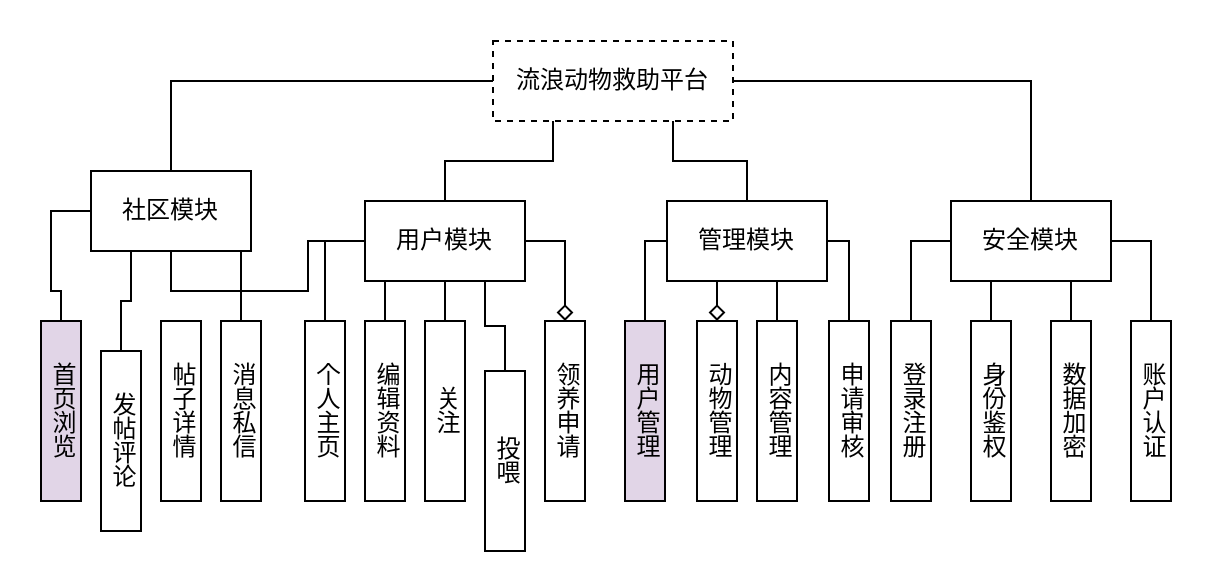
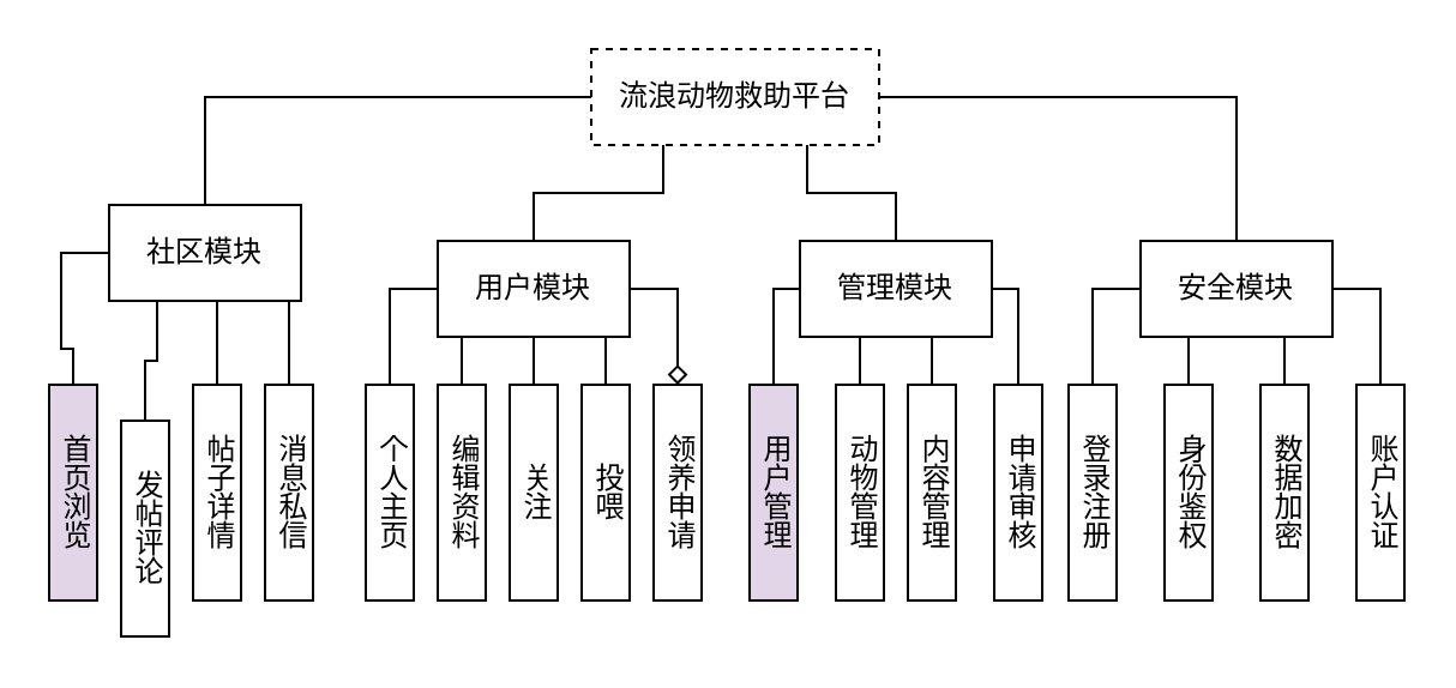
  <mxCell id="0" />
  <mxCell id="1" parent="0" />
  <mxCell id="2" style="edgeStyle=orthogonalEdgeStyle;rounded=0;orthogonalLoop=1;jettySize=auto;html=1;entryX=0.5;entryY=0;entryDx=0;entryDy=0;endArrow=none;endFill=0;" parent="1" source="6" target="11" edge="1"><mxGeometry relative="1" as="geometry" /></mxCell>
  <mxCell id="3" style="edgeStyle=orthogonalEdgeStyle;rounded=0;orthogonalLoop=1;jettySize=auto;html=1;exitX=0.25;exitY=1;exitDx=0;exitDy=0;entryX=0.5;entryY=0;entryDx=0;entryDy=0;endArrow=none;endFill=0;" parent="1" source="6" target="17" edge="1"><mxGeometry relative="1" as="geometry" /></mxCell>
  <mxCell id="4" style="edgeStyle=orthogonalEdgeStyle;rounded=0;orthogonalLoop=1;jettySize=auto;html=1;exitX=0.75;exitY=1;exitDx=0;exitDy=0;entryX=0.5;entryY=0;entryDx=0;entryDy=0;endArrow=none;endFill=0;" parent="1" source="6" target="22" edge="1"><mxGeometry relative="1" as="geometry" /></mxCell>
  <mxCell id="5" style="edgeStyle=orthogonalEdgeStyle;rounded=0;orthogonalLoop=1;jettySize=auto;html=1;entryX=0.5;entryY=0;entryDx=0;entryDy=0;endArrow=none;endFill=0;" parent="1" source="6" target="27" edge="1"><mxGeometry relative="1" as="geometry" /></mxCell>
  <mxCell id="6" value="流浪动物救助平台" style="rounded=0;whiteSpace=wrap;html=1;dashed=1;" parent="1" vertex="1"><mxGeometry x="246" y="20" width="120" height="40" as="geometry" /></mxCell>
  <mxCell id="7" style="edgeStyle=orthogonalEdgeStyle;rounded=0;orthogonalLoop=1;jettySize=auto;html=1;entryX=0.5;entryY=0;entryDx=0;entryDy=0;endArrow=none;endFill=0;" parent="1" source="11" target="30" edge="1"><mxGeometry relative="1" as="geometry" /></mxCell>
  <mxCell id="8" style="edgeStyle=orthogonalEdgeStyle;rounded=0;orthogonalLoop=1;jettySize=auto;html=1;exitX=0.25;exitY=1;exitDx=0;exitDy=0;entryX=0.5;entryY=0;entryDx=0;entryDy=0;endArrow=none;endFill=0;" parent="1" source="11" target="28" edge="1"><mxGeometry relative="1" as="geometry" /></mxCell>
- <mxCell id="9" style="edgeStyle=orthogonalEdgeStyle;rounded=0;orthogonalLoop=1;jettySize=auto;html=1;exitX=0.5;exitY=1;exitDx=0;exitDy=0;endArrow=none;endFill=0;" parent="1" source="11" target="17" edge="1"><mxGeometry relative="1" as="geometry" /></mxCell>
+ <mxCell id="9" style="edgeStyle=orthogonalEdgeStyle;rounded=0;orthogonalLoop=1;jettySize=auto;html=1;exitX=0.5;exitY=1;exitDx=0;exitDy=0;entryX=0.5;entryY=0;entryDx=0;entryDy=0;endArrow=none;endFill=0;" parent="1" source="11" target="29" edge="1"><mxGeometry relative="1" as="geometry" /></mxCell>
  <mxCell id="10" style="edgeStyle=orthogonalEdgeStyle;rounded=0;orthogonalLoop=1;jettySize=auto;html=1;exitX=0.75;exitY=1;exitDx=0;exitDy=0;entryX=0.5;entryY=0;entryDx=0;entryDy=0;endArrow=none;endFill=0;" parent="1" source="11" target="31" edge="1"><mxGeometry relative="1" as="geometry" /></mxCell>
  <mxCell id="11" value="社区模块" style="rounded=0;whiteSpace=wrap;html=1;" parent="1" vertex="1"><mxGeometry x="45" y="85" width="80" height="40" as="geometry" /></mxCell>
  <mxCell id="12" style="edgeStyle=orthogonalEdgeStyle;rounded=0;orthogonalLoop=1;jettySize=auto;html=1;entryX=0.5;entryY=0;entryDx=0;entryDy=0;endArrow=none;endFill=0;" parent="1" source="17" target="32" edge="1"><mxGeometry relative="1" as="geometry" /></mxCell>
  <mxCell id="13" style="edgeStyle=orthogonalEdgeStyle;rounded=0;orthogonalLoop=1;jettySize=auto;html=1;exitX=0.25;exitY=1;exitDx=0;exitDy=0;entryX=0.5;entryY=0;entryDx=0;entryDy=0;endArrow=none;endFill=0;" parent="1" source="17" target="33" edge="1"><mxGeometry relative="1" as="geometry" /></mxCell>
  <mxCell id="14" style="edgeStyle=orthogonalEdgeStyle;rounded=0;orthogonalLoop=1;jettySize=auto;html=1;exitX=0.5;exitY=1;exitDx=0;exitDy=0;entryX=0.5;entryY=0;entryDx=0;entryDy=0;endArrow=none;endFill=0;" parent="1" source="17" target="34" edge="1"><mxGeometry relative="1" as="geometry" /></mxCell>
  <mxCell id="15" style="edgeStyle=orthogonalEdgeStyle;rounded=0;orthogonalLoop=1;jettySize=auto;html=1;exitX=0.75;exitY=1;exitDx=0;exitDy=0;entryX=0.5;entryY=0;entryDx=0;entryDy=0;endArrow=none;endFill=0;" parent="1" source="17" target="35" edge="1"><mxGeometry relative="1" as="geometry" /></mxCell>
  <mxCell id="16" style="edgeStyle=orthogonalEdgeStyle;rounded=0;orthogonalLoop=1;jettySize=auto;html=1;entryX=0.5;entryY=0;entryDx=0;entryDy=0;endArrow=diamond;endFill=0;" parent="1" source="17" target="36" edge="1"><mxGeometry relative="1" as="geometry" /></mxCell>
  <mxCell id="17" value="用户模块" style="rounded=0;whiteSpace=wrap;html=1;" parent="1" vertex="1"><mxGeometry x="182" y="100" width="80" height="40" as="geometry" /></mxCell>
  <mxCell id="18" style="edgeStyle=orthogonalEdgeStyle;rounded=0;orthogonalLoop=1;jettySize=auto;html=1;entryX=0.5;entryY=0;entryDx=0;entryDy=0;endArrow=none;endFill=0;" parent="1" source="22" target="37" edge="1"><mxGeometry relative="1" as="geometry"><Array as="points"><mxPoint x="322" y="120" /></Array></mxGeometry></mxCell>
- <mxCell id="19" style="edgeStyle=orthogonalEdgeStyle;rounded=0;orthogonalLoop=1;jettySize=auto;html=1;exitX=0.25;exitY=1;exitDx=0;exitDy=0;entryX=0.5;entryY=0;entryDx=0;entryDy=0;endArrow=diamond;endFill=0;" parent="1" source="22" target="38" edge="1"><mxGeometry relative="1" as="geometry" /></mxCell>
+ <mxCell id="19" style="edgeStyle=orthogonalEdgeStyle;rounded=0;orthogonalLoop=1;jettySize=auto;html=1;exitX=0.25;exitY=1;exitDx=0;exitDy=0;entryX=0.5;entryY=0;entryDx=0;entryDy=0;endArrow=none;endFill=0;" parent="1" source="22" target="38" edge="1"><mxGeometry relative="1" as="geometry" /></mxCell>
  <mxCell id="20" style="edgeStyle=orthogonalEdgeStyle;rounded=0;orthogonalLoop=1;jettySize=auto;html=1;exitX=0.5;exitY=1;exitDx=0;exitDy=0;entryX=0.5;entryY=0;entryDx=0;entryDy=0;endArrow=none;endFill=0;" parent="1" source="22" target="39" edge="1"><mxGeometry relative="1" as="geometry" /></mxCell>
  <mxCell id="21" style="edgeStyle=orthogonalEdgeStyle;rounded=0;orthogonalLoop=1;jettySize=auto;html=1;entryX=0.5;entryY=0;entryDx=0;entryDy=0;endArrow=none;endFill=0;" parent="1" source="22" target="40" edge="1"><mxGeometry relative="1" as="geometry"><Array as="points"><mxPoint x="424" y="120" /></Array></mxGeometry></mxCell>
  <mxCell id="22" value="管理模块" style="rounded=0;whiteSpace=wrap;html=1;" parent="1" vertex="1"><mxGeometry x="333" y="100" width="80" height="40" as="geometry" /></mxCell>
  <mxCell id="23" style="edgeStyle=orthogonalEdgeStyle;rounded=0;orthogonalLoop=1;jettySize=auto;html=1;entryX=0.5;entryY=0;entryDx=0;entryDy=0;endArrow=none;endFill=0;" parent="1" source="27" target="41" edge="1"><mxGeometry relative="1" as="geometry" /></mxCell>
  <mxCell id="24" style="edgeStyle=orthogonalEdgeStyle;rounded=0;orthogonalLoop=1;jettySize=auto;html=1;entryX=0.5;entryY=0;entryDx=0;entryDy=0;endArrow=none;endFill=0;" parent="1" source="27" target="44" edge="1"><mxGeometry relative="1" as="geometry" /></mxCell>
  <mxCell id="25" style="edgeStyle=orthogonalEdgeStyle;rounded=0;orthogonalLoop=1;jettySize=auto;html=1;exitX=0.25;exitY=1;exitDx=0;exitDy=0;entryX=0.5;entryY=0;entryDx=0;entryDy=0;endArrow=none;endFill=0;" parent="1" source="27" target="42" edge="1"><mxGeometry relative="1" as="geometry" /></mxCell>
  <mxCell id="26" style="edgeStyle=orthogonalEdgeStyle;rounded=0;orthogonalLoop=1;jettySize=auto;html=1;exitX=0.75;exitY=1;exitDx=0;exitDy=0;entryX=0.5;entryY=0;entryDx=0;entryDy=0;endArrow=none;endFill=0;" parent="1" source="27" target="43" edge="1"><mxGeometry relative="1" as="geometry" /></mxCell>
  <mxCell id="27" value="安全模块" style="rounded=0;whiteSpace=wrap;html=1;" parent="1" vertex="1"><mxGeometry x="475" y="100" width="80" height="40" as="geometry" /></mxCell>
  <mxCell id="28" value="发帖评论" style="rounded=0;whiteSpace=wrap;html=1;textDirection=vertical-lr;" parent="1" vertex="1"><mxGeometry x="50" y="175" width="20" height="90" as="geometry" /></mxCell>
  <mxCell id="29" value="帖子详情" style="rounded=0;whiteSpace=wrap;html=1;textDirection=vertical-lr;" parent="1" vertex="1"><mxGeometry x="80" y="160" width="20" height="90" as="geometry" /></mxCell>
  <mxCell id="30" value="首页浏览" style="rounded=0;whiteSpace=wrap;html=1;textDirection=vertical-lr;fillColor=#e1d5e7;" parent="1" vertex="1"><mxGeometry x="20" y="160" width="20" height="90" as="geometry" /></mxCell>
  <mxCell id="31" value="消息私信" style="rounded=0;whiteSpace=wrap;html=1;textDirection=vertical-lr;" parent="1" vertex="1"><mxGeometry x="110" y="160" width="20" height="90" as="geometry" /></mxCell>
  <mxCell id="32" value="个人主页" style="rounded=0;whiteSpace=wrap;html=1;textDirection=vertical-lr;" parent="1" vertex="1"><mxGeometry x="152" y="160" width="20" height="90" as="geometry" /></mxCell>
  <mxCell id="33" value="编辑资料" style="rounded=0;whiteSpace=wrap;html=1;textDirection=vertical-lr;" parent="1" vertex="1"><mxGeometry x="182" y="160" width="20" height="90" as="geometry" /></mxCell>
  <mxCell id="34" value="关注" style="rounded=0;whiteSpace=wrap;html=1;textDirection=vertical-lr;" parent="1" vertex="1"><mxGeometry x="212" y="160" width="20" height="90" as="geometry" /></mxCell>
- <mxCell id="35" value="投喂" style="rounded=0;whiteSpace=wrap;html=1;textDirection=vertical-lr;" parent="1" vertex="1"><mxGeometry x="242" y="185" width="20" height="90" as="geometry" /></mxCell>
+ <mxCell id="35" value="投喂" style="rounded=0;whiteSpace=wrap;html=1;textDirection=vertical-lr;" parent="1" vertex="1"><mxGeometry x="242" y="160" width="20" height="90" as="geometry" /></mxCell>
  <mxCell id="36" value="领养申请" style="rounded=0;whiteSpace=wrap;html=1;textDirection=vertical-lr;" parent="1" vertex="1"><mxGeometry x="272" y="160" width="20" height="90" as="geometry" /></mxCell>
  <mxCell id="37" value="用户管理" style="rounded=0;whiteSpace=wrap;html=1;textDirection=vertical-lr;fillColor=#e1d5e7;" parent="1" vertex="1"><mxGeometry x="312" y="160" width="20" height="90" as="geometry" /></mxCell>
  <mxCell id="38" value="动物管理" style="rounded=0;whiteSpace=wrap;html=1;textDirection=vertical-lr;" parent="1" vertex="1"><mxGeometry x="348" y="160" width="20" height="90" as="geometry" /></mxCell>
  <mxCell id="39" value="内容管理" style="rounded=0;whiteSpace=wrap;html=1;textDirection=vertical-lr;" parent="1" vertex="1"><mxGeometry x="378" y="160" width="20" height="90" as="geometry" /></mxCell>
  <mxCell id="40" value="申请审核" style="rounded=0;whiteSpace=wrap;html=1;textDirection=vertical-lr;" parent="1" vertex="1"><mxGeometry x="414" y="160" width="20" height="90" as="geometry" /></mxCell>
  <mxCell id="41" value="登录注册" style="rounded=0;whiteSpace=wrap;html=1;textDirection=vertical-lr;" parent="1" vertex="1"><mxGeometry x="445" y="160" width="20" height="90" as="geometry" /></mxCell>
  <mxCell id="42" value="身份鉴权" style="rounded=0;whiteSpace=wrap;html=1;textDirection=vertical-lr;" parent="1" vertex="1"><mxGeometry x="485" y="160" width="20" height="90" as="geometry" /></mxCell>
  <mxCell id="43" value="数据加密" style="rounded=0;whiteSpace=wrap;html=1;textDirection=vertical-lr;" parent="1" vertex="1"><mxGeometry x="525" y="160" width="20" height="90" as="geometry" /></mxCell>
  <mxCell id="44" value="账户认证" style="rounded=0;whiteSpace=wrap;html=1;textDirection=vertical-lr;" parent="1" vertex="1"><mxGeometry x="565" y="160" width="20" height="90" as="geometry" /></mxCell>
